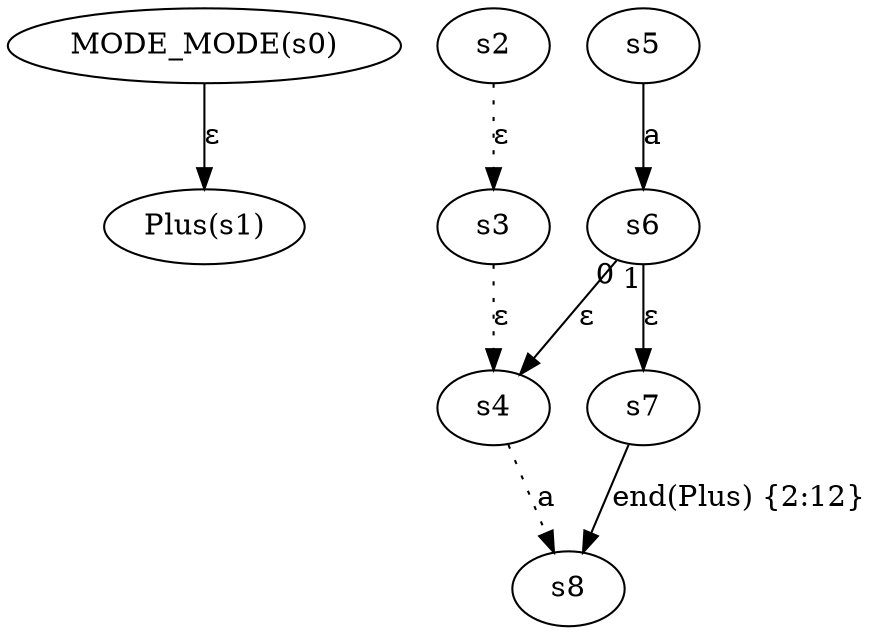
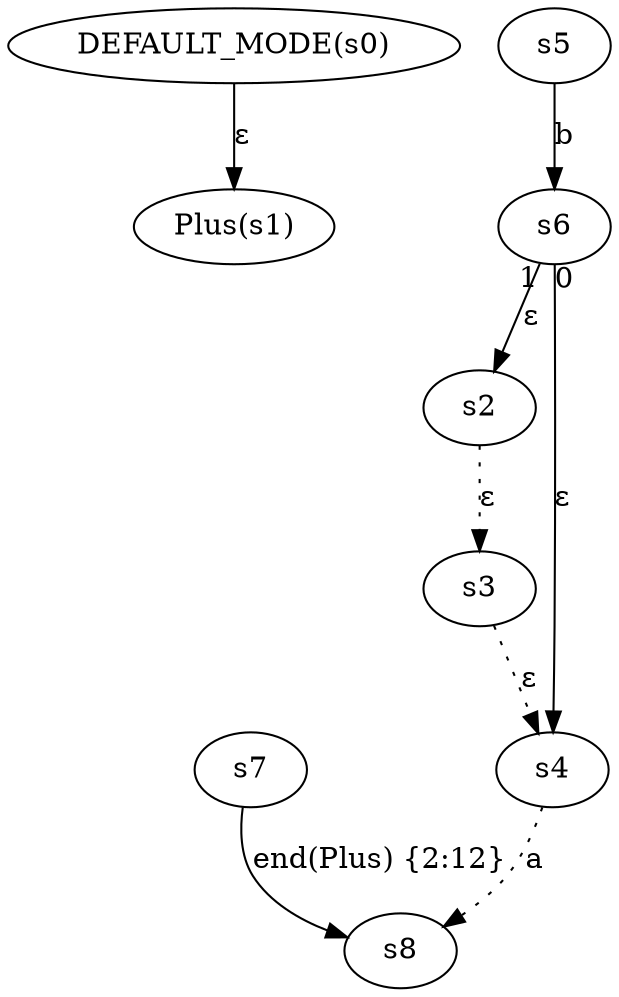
  digraph {
    rankdir=TB
    edge [style=solid]
-   "DEFAULT_MODE(s0)" [label="MODE_MODE(s0)"]
+   "DEFAULT_MODE(s0)"
    "Plus(s1)"
    s2
    s3
    s4
    s8
    s5
    s6
    s7
    "DEFAULT_MODE(s0)" -> "Plus(s1)" [label="ε"]
    s2 -> s3 [label="ε" style=dotted]
    s3 -> s4 [label="ε" style=dotted]
    s4 -> s8 [label=a style=dotted]
-   s5 -> s6 [label=a]
+   s5 -> s6 [label=b]
    s6 -> s4 [label="ε" taillabel=0]
-   s6 -> s7 [label="ε" taillabel=1]
+   s6 -> s2 [label="ε" taillabel=1]
    s7 -> s8 [label="end(Plus) {2:12}"]
  }
